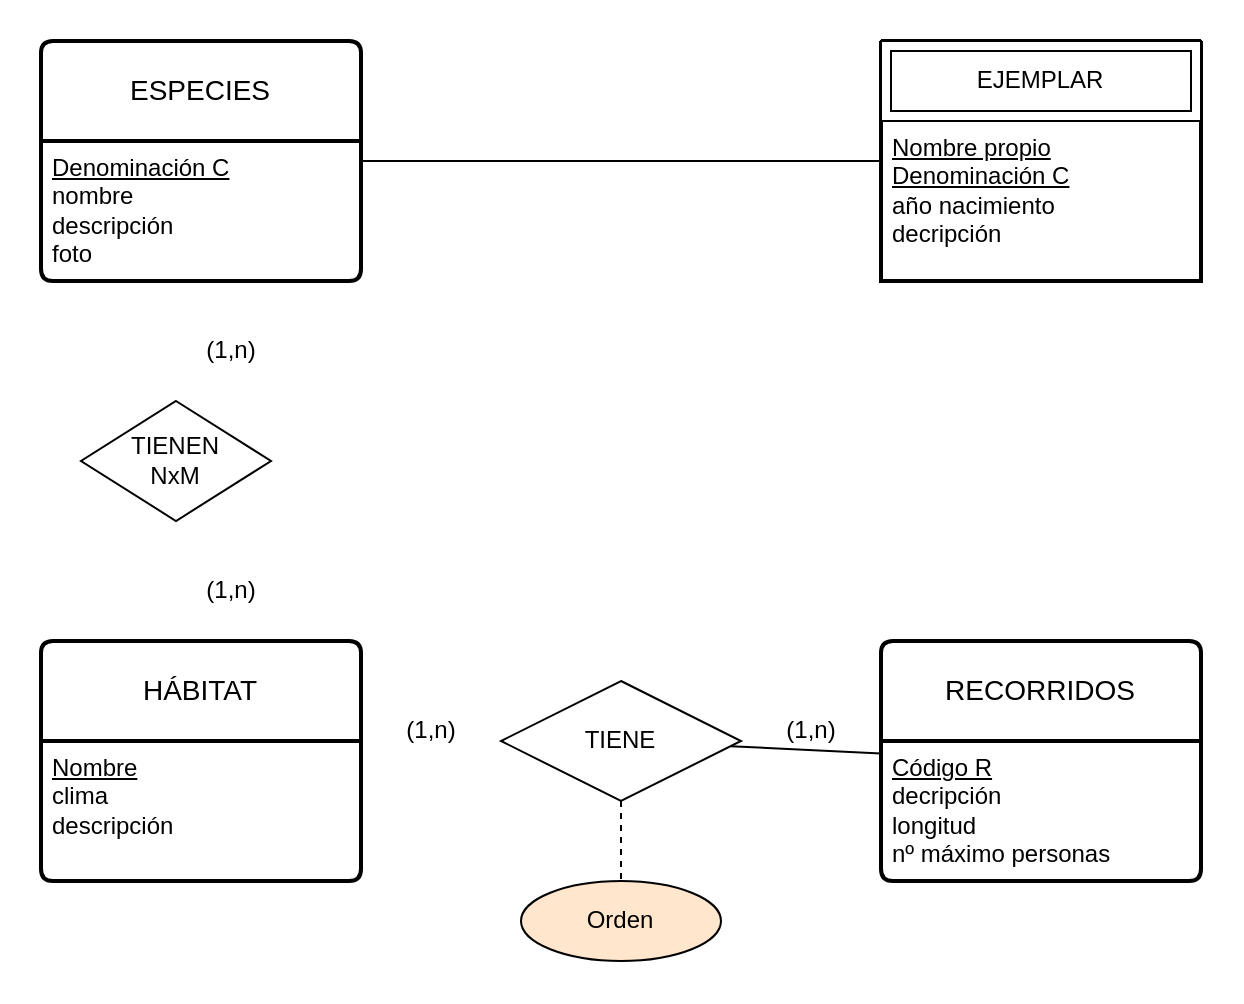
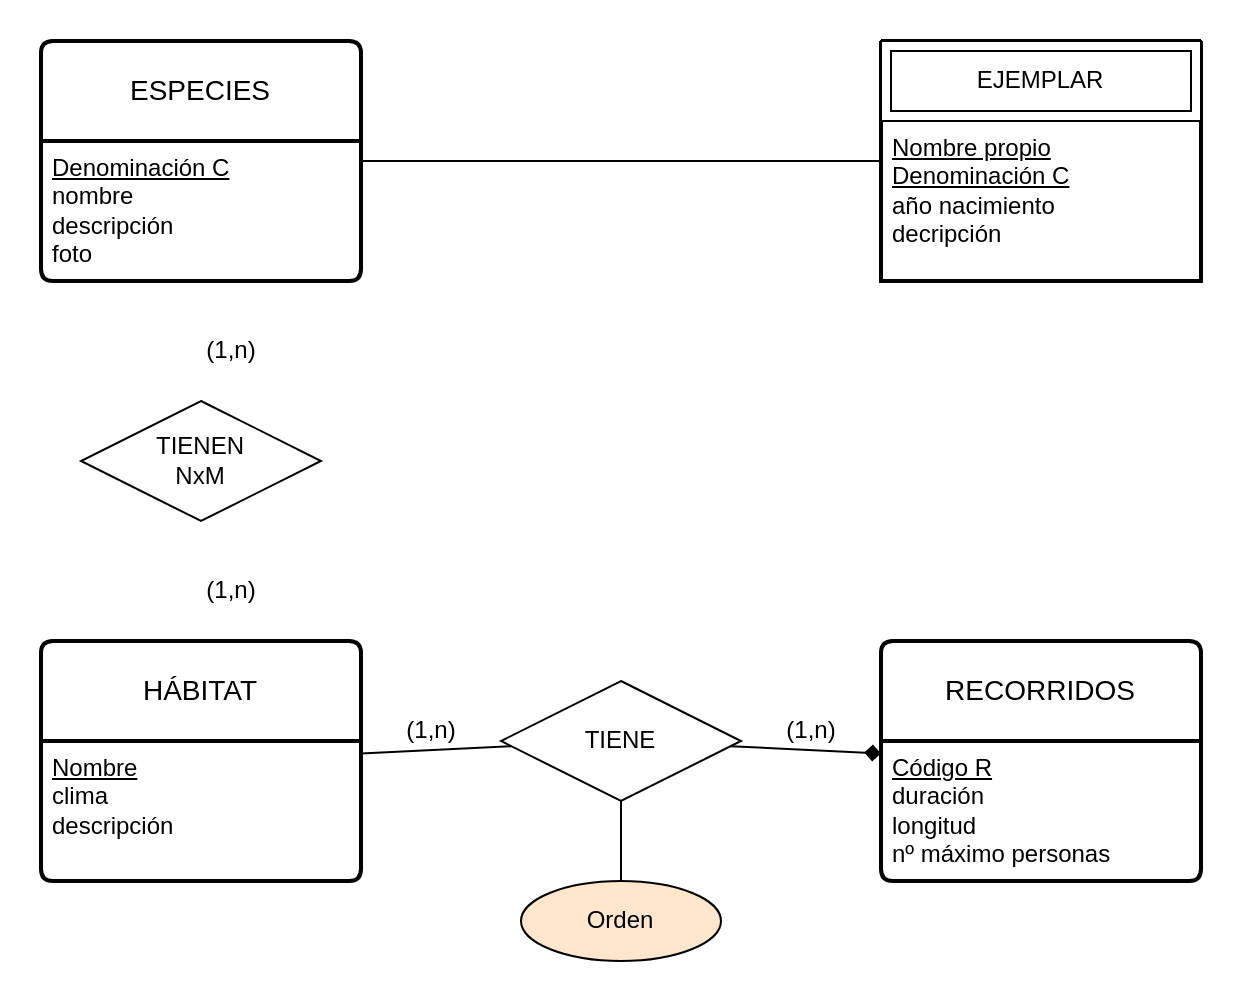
  <mxCell id="0" />
  <mxCell id="1" parent="0" />
  <mxCell id="2" value="ESPECIES" style="swimlane;childLayout=stackLayout;horizontal=1;startSize=50;horizontalStack=0;rounded=1;fontSize=14;fontStyle=0;strokeWidth=2;resizeParent=0;resizeLast=1;shadow=0;dashed=0;align=center;arcSize=4;whiteSpace=wrap;html=1;" parent="1" vertex="1"><mxGeometry x="20" y="20" width="160" height="120" as="geometry" /></mxCell>
  <mxCell id="3" value="&lt;u&gt;Denominación C&lt;/u&gt;&lt;br&gt;nombre&lt;br&gt;descripción&lt;br&gt;foto" style="align=left;strokeColor=none;fillColor=none;spacingLeft=4;fontSize=12;verticalAlign=top;resizable=0;rotatable=0;part=1;html=1;" parent="2" vertex="1"><mxGeometry y="50" width="160" height="70" as="geometry" /></mxCell>
  <mxCell id="4" value="HÁBITAT" style="swimlane;childLayout=stackLayout;horizontal=1;startSize=50;horizontalStack=0;rounded=1;fontSize=14;fontStyle=0;strokeWidth=2;resizeParent=0;resizeLast=1;shadow=0;dashed=0;align=center;arcSize=4;whiteSpace=wrap;html=1;" parent="1" vertex="1"><mxGeometry x="20" y="320" width="160" height="120" as="geometry" /></mxCell>
  <mxCell id="5" value="&lt;u&gt;Nombre&lt;/u&gt;&lt;br&gt;clima&lt;br&gt;descripción&lt;br&gt;" style="align=left;strokeColor=none;fillColor=none;spacingLeft=4;fontSize=12;verticalAlign=top;resizable=0;rotatable=0;part=1;html=1;" parent="4" vertex="1"><mxGeometry y="50" width="160" height="70" as="geometry" /></mxCell>
  <mxCell id="6" value="" style="swimlane;childLayout=stackLayout;horizontal=1;startSize=0;horizontalStack=0;rounded=1;fontSize=14;fontStyle=0;strokeWidth=2;resizeParent=0;resizeLast=1;shadow=0;dashed=0;align=center;arcSize=4;whiteSpace=wrap;html=1;" parent="1" vertex="1"><mxGeometry x="440" y="20" width="160" height="120" as="geometry" /></mxCell>
  <mxCell id="7" value="EJEMPLAR" style="shape=ext;margin=3;double=1;whiteSpace=wrap;html=1;align=center;" parent="6" vertex="1"><mxGeometry width="160" height="40" as="geometry" /></mxCell>
  <mxCell id="8" value="&lt;u&gt;Nombre propio&lt;br&gt;Denominación C&lt;br&gt;&lt;/u&gt;año nacimiento&lt;br&gt;decripción" style="align=left;strokeColor=none;fillColor=none;spacingLeft=4;fontSize=12;verticalAlign=top;resizable=0;rotatable=0;part=1;html=1;" parent="6" vertex="1"><mxGeometry y="40" width="160" height="80" as="geometry" /></mxCell>
  <mxCell id="9" value="RECORRIDOS" style="swimlane;childLayout=stackLayout;horizontal=1;startSize=50;horizontalStack=0;rounded=1;fontSize=14;fontStyle=0;strokeWidth=2;resizeParent=0;resizeLast=1;shadow=0;dashed=0;align=center;arcSize=4;whiteSpace=wrap;html=1;" parent="1" vertex="1"><mxGeometry x="440" y="320" width="160" height="120" as="geometry" /></mxCell>
- <mxCell id="10" value="&lt;u&gt;Código R&lt;br&gt;&lt;/u&gt;decripción&lt;br&gt;longitud&lt;br&gt;nº máximo personas&lt;br&gt;" style="align=left;strokeColor=none;fillColor=none;spacingLeft=4;fontSize=12;verticalAlign=top;resizable=0;rotatable=0;part=1;html=1;" parent="9" vertex="1"><mxGeometry y="50" width="160" height="70" as="geometry" /></mxCell>
+ <mxCell id="10" value="&lt;u&gt;Código R&lt;br&gt;&lt;/u&gt;duración&lt;br&gt;longitud&lt;br&gt;nº máximo personas&lt;br&gt;" style="align=left;strokeColor=none;fillColor=none;spacingLeft=4;fontSize=12;verticalAlign=top;resizable=0;rotatable=0;part=1;html=1;" parent="9" vertex="1"><mxGeometry y="50" width="160" height="70" as="geometry" /></mxCell>
  <mxCell id="11" value="" style="endArrow=none;html=1;rounded=0;entryX=0;entryY=0.25;entryDx=0;entryDy=0;" parent="1" source="2" target="8" edge="1"><mxGeometry relative="1" as="geometry"><mxPoint x="240" y="200" as="sourcePoint" /><mxPoint x="400" y="200" as="targetPoint" /></mxGeometry></mxCell>
- <mxCell id="12" value="TIENEN&lt;br&gt;NxM" style="shape=rhombus;perimeter=rhombusPerimeter;whiteSpace=wrap;html=1;align=center;" parent="1" vertex="1"><mxGeometry x="40" y="200" width="95" height="60" as="geometry" /></mxCell>
- <mxCell id="13" value="" style="endArrow=none;html=1;rounded=0;" parent="1" source="15" target="9" edge="1"><mxGeometry relative="1" as="geometry"><mxPoint x="240" y="200" as="sourcePoint" /><mxPoint x="400" y="200" as="targetPoint" /></mxGeometry></mxCell>
+ <mxCell id="12" value="TIENEN&lt;br&gt;NxM" style="shape=rhombus;perimeter=rhombusPerimeter;whiteSpace=wrap;html=1;align=center;" parent="1" vertex="1"><mxGeometry x="40" y="200" width="120" height="60" as="geometry" /></mxCell>
+ <mxCell id="13" value="" style="endArrow=diamond;html=1;rounded=0;" parent="1" source="15" target="9" edge="1"><mxGeometry relative="1" as="geometry"><mxPoint x="240" y="200" as="sourcePoint" /><mxPoint x="400" y="200" as="targetPoint" /></mxGeometry></mxCell>
+ <mxCell id="14" value="" style="endArrow=none;html=1;rounded=0;" parent="1" source="4" target="15" edge="1"><mxGeometry relative="1" as="geometry"><mxPoint x="180" y="380" as="sourcePoint" /><mxPoint x="430" y="380" as="targetPoint" /></mxGeometry></mxCell>
  <mxCell id="15" value="TIENE" style="shape=rhombus;perimeter=rhombusPerimeter;whiteSpace=wrap;html=1;align=center;" parent="1" vertex="1"><mxGeometry x="250" y="340" width="120" height="60" as="geometry" /></mxCell>
  <mxCell id="16" value="Orden" style="ellipse;whiteSpace=wrap;html=1;align=center;fillColor=#ffe6cc;" parent="1" vertex="1"><mxGeometry x="260" y="440" width="100" height="40" as="geometry" /></mxCell>
- <mxCell id="17" value="" style="endArrow=none;html=1;rounded=0;dashed=1;" parent="1" source="15" target="16" edge="1"><mxGeometry relative="1" as="geometry"><mxPoint x="260" y="240" as="sourcePoint" /><mxPoint x="420" y="240" as="targetPoint" /></mxGeometry></mxCell>
+ <mxCell id="17" value="" style="endArrow=none;html=1;rounded=0;" parent="1" source="15" target="16" edge="1"><mxGeometry relative="1" as="geometry"><mxPoint x="260" y="240" as="sourcePoint" /><mxPoint x="420" y="240" as="targetPoint" /></mxGeometry></mxCell>
  <mxCell id="18" value="(1,n)" style="text;html=1;align=center;verticalAlign=middle;resizable=0;points=[];autosize=1;strokeColor=none;fillColor=none;" parent="1" vertex="1"><mxGeometry x="90" y="160" width="50" height="30" as="geometry" /></mxCell>
  <mxCell id="19" value="(1,n)" style="text;html=1;align=center;verticalAlign=middle;resizable=0;points=[];autosize=1;strokeColor=none;fillColor=none;" parent="1" vertex="1"><mxGeometry x="90" y="280" width="50" height="30" as="geometry" /></mxCell>
  <mxCell id="20" value="(1,n)" style="text;html=1;align=center;verticalAlign=middle;resizable=0;points=[];autosize=1;strokeColor=none;fillColor=none;" parent="1" vertex="1"><mxGeometry x="190" y="350" width="50" height="30" as="geometry" /></mxCell>
  <mxCell id="21" value="(1,n)" style="text;html=1;align=center;verticalAlign=middle;resizable=0;points=[];autosize=1;strokeColor=none;fillColor=none;" parent="1" vertex="1"><mxGeometry x="380" y="350" width="50" height="30" as="geometry" /></mxCell>
